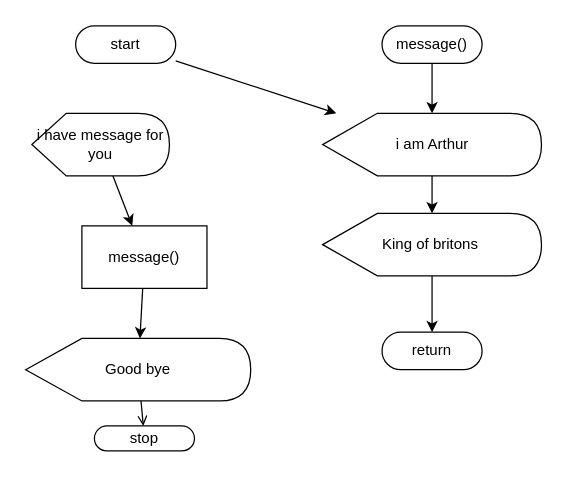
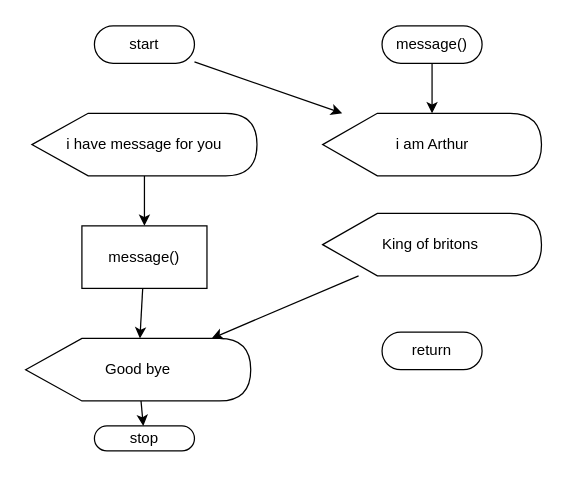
  <mxCell id="0" />
  <mxCell id="1" parent="0" />
  <mxCell id="2" value="" style="edgeStyle=none;html=1;" edge="1" parent="1" source="3" target="14"><mxGeometry relative="1" as="geometry" /></mxCell>
- <mxCell id="3" value="start" style="html=1;dashed=0;whiteSpace=wrap;shape=mxgraph.dfd.start" vertex="1" parent="1"><mxGeometry x="60" y="20" width="80" height="30" as="geometry" /></mxCell>
+ <mxCell id="3" value="start" style="html=1;dashed=0;whiteSpace=wrap;shape=mxgraph.dfd.start" vertex="1" parent="1"><mxGeometry x="75" y="20" width="80" height="30" as="geometry" /></mxCell>
  <mxCell id="4" value="stop" style="html=1;dashed=0;whiteSpace=wrap;shape=mxgraph.dfd.start" vertex="1" parent="1"><mxGeometry x="75" y="340" width="80" height="20" as="geometry" /></mxCell>
  <mxCell id="5" value="" style="edgeStyle=none;html=1;" edge="1" parent="1" source="6" target="8"><mxGeometry relative="1" as="geometry" /></mxCell>
- <mxCell id="6" value="i have message for you" style="shape=display;whiteSpace=wrap;html=1;" vertex="1" parent="1"><mxGeometry x="25" y="90" width="110" height="50" as="geometry" /></mxCell>
+ <mxCell id="6" value="i have message for you" style="shape=display;whiteSpace=wrap;html=1;" vertex="1" parent="1"><mxGeometry x="25" y="90" width="180" height="50" as="geometry" /></mxCell>
  <mxCell id="7" value="" style="edgeStyle=none;html=1;" edge="1" parent="1" source="8" target="10"><mxGeometry relative="1" as="geometry" /></mxCell>
  <mxCell id="8" value="message()" style="html=1;dashed=0;whiteSpace=wrap;" vertex="1" parent="1"><mxGeometry x="65" y="180" width="100" height="50" as="geometry" /></mxCell>
- <mxCell id="9" value="" style="edgeStyle=none;html=1;endArrow=open;" edge="1" parent="1" source="10" target="4"><mxGeometry relative="1" as="geometry" /></mxCell>
+ <mxCell id="9" value="" style="edgeStyle=none;html=1;" edge="1" parent="1" source="10" target="4"><mxGeometry relative="1" as="geometry" /></mxCell>
  <mxCell id="10" value="Good bye" style="shape=display;whiteSpace=wrap;html=1;" vertex="1" parent="1"><mxGeometry x="20" y="270" width="180" height="50" as="geometry" /></mxCell>
  <mxCell id="11" value="" style="edgeStyle=none;html=1;" edge="1" parent="1" source="12" target="14"><mxGeometry relative="1" as="geometry" /></mxCell>
  <mxCell id="12" value="message()" style="html=1;dashed=0;whiteSpace=wrap;shape=mxgraph.dfd.start" vertex="1" parent="1"><mxGeometry x="305" y="20" width="80" height="30" as="geometry" /></mxCell>
- <mxCell id="13" value="" style="edgeStyle=none;html=1;" edge="1" parent="1" source="14" target="16"><mxGeometry relative="1" as="geometry" /></mxCell>
  <mxCell id="14" value="i am Arthur" style="shape=display;whiteSpace=wrap;html=1;" vertex="1" parent="1"><mxGeometry x="257.5" y="90" width="175" height="50" as="geometry" /></mxCell>
- <mxCell id="15" value="" style="edgeStyle=none;html=1;" edge="1" parent="1" source="16" target="17"><mxGeometry relative="1" as="geometry" /></mxCell>
+ <mxCell id="15" value="" style="edgeStyle=none;html=1;" edge="1" parent="1" source="16" target="10"><mxGeometry relative="1" as="geometry" /></mxCell>
  <mxCell id="16" value="King of britons&amp;nbsp;" style="shape=display;whiteSpace=wrap;html=1;" vertex="1" parent="1"><mxGeometry x="257.5" y="170" width="175" height="50" as="geometry" /></mxCell>
  <mxCell id="17" value="return" style="html=1;dashed=0;whiteSpace=wrap;shape=mxgraph.dfd.start" vertex="1" parent="1"><mxGeometry x="305" y="265" width="80" height="30" as="geometry" /></mxCell>
